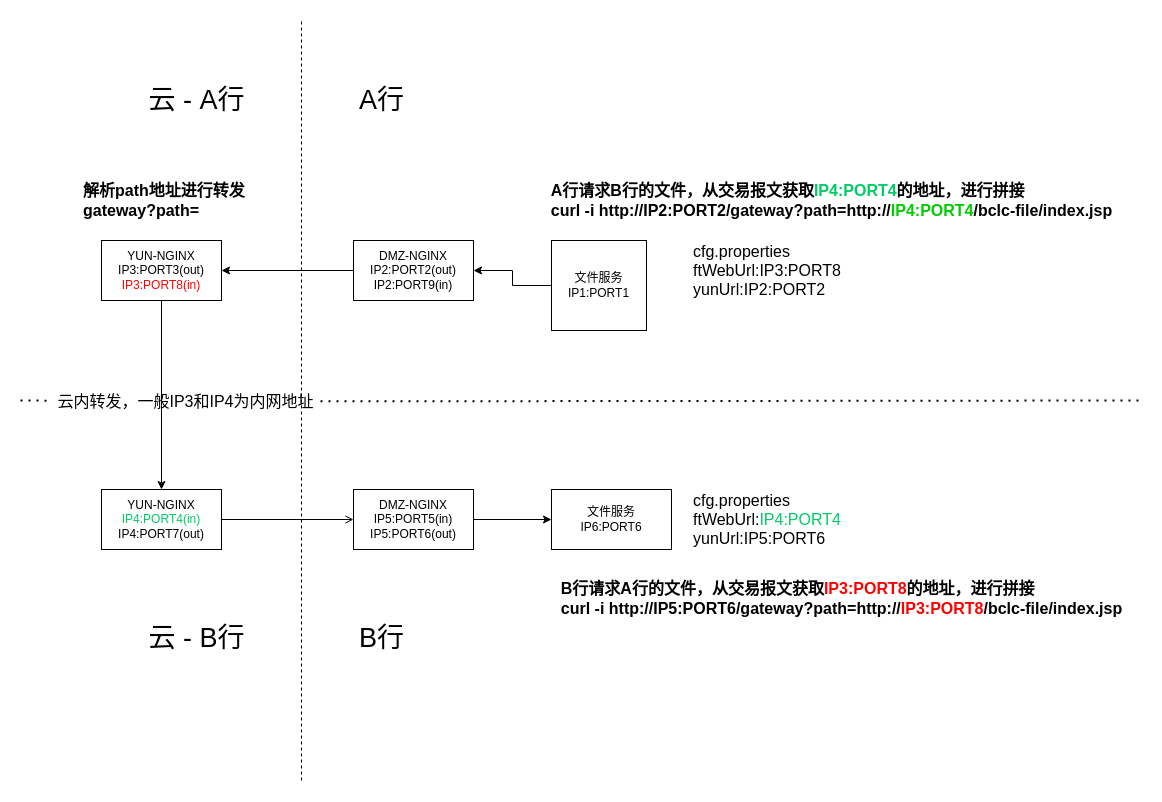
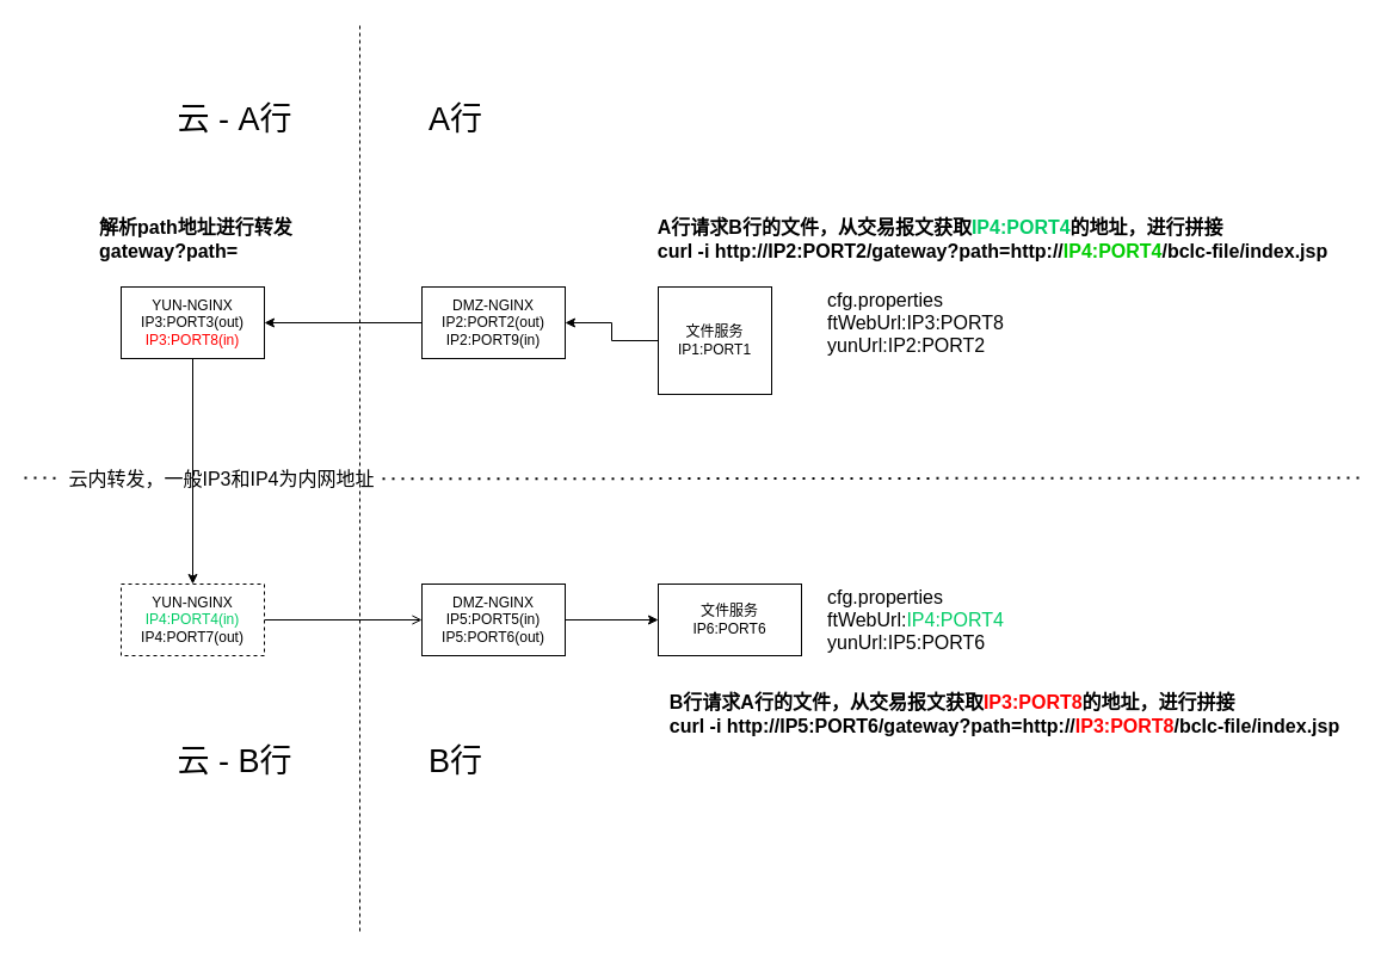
  <mxCell id="0" />
  <mxCell id="1" parent="0" />
  <mxCell id="2" style="edgeStyle=orthogonalEdgeStyle;rounded=0;orthogonalLoop=1;jettySize=auto;html=1;exitX=0;exitY=0.5;exitDx=0;exitDy=0;entryX=1;entryY=0.5;entryDx=0;entryDy=0;" parent="1" source="3" target="5" edge="1"><mxGeometry relative="1" as="geometry" /></mxCell>
  <mxCell id="3" value="文件服务&lt;br&gt;IP1:PORT1" style="rounded=0;whiteSpace=wrap;html=1;" parent="1" vertex="1"><mxGeometry x="551" y="240" width="95" height="90" as="geometry" /></mxCell>
  <mxCell id="4" style="edgeStyle=orthogonalEdgeStyle;rounded=0;orthogonalLoop=1;jettySize=auto;html=1;exitX=0;exitY=0.5;exitDx=0;exitDy=0;entryX=1;entryY=0.5;entryDx=0;entryDy=0;" parent="1" source="5" target="7" edge="1"><mxGeometry relative="1" as="geometry" /></mxCell>
  <mxCell id="5" value="DMZ-NGINX&lt;br&gt;IP2:PORT2(out)&lt;br&gt;IP2:PORT9(in)" style="rounded=0;whiteSpace=wrap;html=1;" parent="1" vertex="1"><mxGeometry x="353" y="240" width="120" height="60" as="geometry" /></mxCell>
  <mxCell id="6" style="edgeStyle=orthogonalEdgeStyle;rounded=0;orthogonalLoop=1;jettySize=auto;html=1;exitX=0.5;exitY=1;exitDx=0;exitDy=0;" parent="1" source="7" target="13" edge="1"><mxGeometry relative="1" as="geometry" /></mxCell>
  <mxCell id="7" value="YUN-NGINX&lt;br&gt;&lt;font&gt;IP3:PORT3&lt;/font&gt;(out)&lt;br&gt;&lt;font color=&quot;#ff0000&quot;&gt;IP3:PORT8(in)&lt;/font&gt;" style="rounded=0;whiteSpace=wrap;html=1;fontColor=#000000;" parent="1" vertex="1"><mxGeometry x="101" y="240" width="120" height="60" as="geometry" /></mxCell>
  <mxCell id="8" value="" style="endArrow=none;dashed=1;html=1;rounded=0;" parent="1" edge="1"><mxGeometry width="50" height="50" relative="1" as="geometry"><mxPoint x="301" y="780" as="sourcePoint" /><mxPoint x="301" y="20" as="targetPoint" /></mxGeometry></mxCell>
  <mxCell id="9" style="edgeStyle=orthogonalEdgeStyle;rounded=0;orthogonalLoop=1;jettySize=auto;html=1;exitX=1;exitY=0.5;exitDx=0;exitDy=0;entryX=0;entryY=0.5;entryDx=0;entryDy=0;" parent="1" source="12" target="10" edge="1"><mxGeometry relative="1" as="geometry"><mxPoint x="603" y="679" as="targetPoint" /></mxGeometry></mxCell>
  <mxCell id="10" value="文件服务&lt;br&gt;IP6:PORT6" style="rounded=0;whiteSpace=wrap;html=1;" parent="1" vertex="1"><mxGeometry x="551" y="489" width="120" height="60" as="geometry" /></mxCell>
  <mxCell id="11" style="edgeStyle=orthogonalEdgeStyle;rounded=0;orthogonalLoop=1;jettySize=auto;html=1;exitX=1;exitY=0.5;exitDx=0;exitDy=0;entryX=0;entryY=0.5;entryDx=0;entryDy=0;endArrow=open;" parent="1" source="13" target="12" edge="1"><mxGeometry relative="1" as="geometry"><mxPoint x="401" y="629" as="targetPoint" /></mxGeometry></mxCell>
  <mxCell id="12" value="DMZ-NGINX&lt;br&gt;IP5:PORT5&lt;span&gt;(in)&lt;br&gt;&lt;/span&gt;IP5:PORT6(out)&lt;span&gt;&lt;br&gt;&lt;/span&gt;" style="rounded=0;whiteSpace=wrap;html=1;fontColor=#000000;" parent="1" vertex="1"><mxGeometry x="353" y="489" width="120" height="60" as="geometry" /></mxCell>
- <mxCell id="13" value="YUN-NGINX&lt;br&gt;&lt;font color=&quot;#00cc66&quot;&gt;IP4:PORT4(in)&lt;br&gt;&lt;/font&gt;IP4:PORT7(out)&lt;font color=&quot;#00cc66&quot;&gt;&lt;br&gt;&lt;/font&gt;" style="rounded=0;whiteSpace=wrap;html=1;" parent="1" vertex="1"><mxGeometry x="101" y="489" width="120" height="60" as="geometry" /></mxCell>
+ <mxCell id="13" value="YUN-NGINX&lt;br&gt;&lt;font color=&quot;#00cc66&quot;&gt;IP4:PORT4(in)&lt;br&gt;&lt;/font&gt;IP4:PORT7(out)&lt;font color=&quot;#00cc66&quot;&gt;&lt;br&gt;&lt;/font&gt;" style="rounded=0;whiteSpace=wrap;html=1;dashed=1;" parent="1" vertex="1"><mxGeometry x="101" y="489" width="120" height="60" as="geometry" /></mxCell>
  <mxCell id="14" value="" style="endArrow=none;dashed=1;html=1;dashPattern=1 3;strokeWidth=2;rounded=0;startArrow=none;" parent="1" source="24" edge="1"><mxGeometry width="50" height="50" relative="1" as="geometry"><mxPoint x="-109" y="400" as="sourcePoint" /><mxPoint x="1140" y="400" as="targetPoint" /></mxGeometry></mxCell>
  <mxCell id="15" value="A行" style="text;html=1;align=center;verticalAlign=middle;resizable=0;points=[];autosize=1;strokeColor=none;fillColor=none;fontSize=27;" parent="1" vertex="1"><mxGeometry x="351" y="80" width="60" height="40" as="geometry" /></mxCell>
  <mxCell id="16" value="B行" style="text;html=1;align=center;verticalAlign=middle;resizable=0;points=[];autosize=1;strokeColor=none;fillColor=none;fontSize=27;" parent="1" vertex="1"><mxGeometry x="351" y="618" width="60" height="40" as="geometry" /></mxCell>
  <mxCell id="17" value="cfg.properties&lt;br&gt;ftWebUrl:IP3:PORT8&lt;br&gt;yunUrl:IP2:PORT2" style="text;html=1;align=left;verticalAlign=middle;resizable=0;points=[];autosize=1;strokeColor=none;fillColor=none;fontSize=16;" parent="1" vertex="1"><mxGeometry x="691" y="240" width="160" height="60" as="geometry" /></mxCell>
  <mxCell id="18" value="解析path地址进行转发&lt;br&gt;gateway?path=&amp;nbsp;" style="text;html=1;align=left;verticalAlign=middle;resizable=0;points=[];autosize=1;strokeColor=none;fillColor=none;fontSize=16;fontStyle=1" parent="1" vertex="1"><mxGeometry x="81" y="180" width="180" height="40" as="geometry" /></mxCell>
  <mxCell id="19" value="cfg.properties&lt;br&gt;ftWebUrl:&lt;font color=&quot;#00cc66&quot;&gt;IP4:PORT4&lt;/font&gt;&lt;br&gt;yunUrl:IP5:PORT6" style="text;html=1;align=left;verticalAlign=middle;resizable=0;points=[];autosize=1;strokeColor=none;fillColor=none;fontSize=16;" parent="1" vertex="1"><mxGeometry x="691" y="489" width="160" height="60" as="geometry" /></mxCell>
  <mxCell id="20" value="&lt;div style=&quot;text-align: left&quot;&gt;&lt;b&gt;&lt;font color=&quot;#000000&quot;&gt;A行请求B行的文件，从交易报文获取&lt;/font&gt;IP4:PORT4&lt;font color=&quot;#000000&quot;&gt;的地址，进行拼接&lt;/font&gt;&lt;/b&gt;&lt;/div&gt;&lt;b&gt;&lt;font color=&quot;#000000&quot;&gt;curl -i http://IP2:PORT2/gateway?path=http://&lt;/font&gt;&lt;font color=&quot;#00cc00&quot;&gt;IP4:PORT4&lt;/font&gt;&lt;font color=&quot;#000000&quot;&gt;/bclc-file/index.jsp&lt;/font&gt;&lt;/b&gt;" style="text;html=1;align=center;verticalAlign=middle;resizable=0;points=[];autosize=1;strokeColor=none;fillColor=none;fontSize=16;fontColor=#00CC66;" parent="1" vertex="1"><mxGeometry x="541" y="180" width="580" height="40" as="geometry" /></mxCell>
  <mxCell id="21" value="云 - A行" style="text;html=1;align=center;verticalAlign=middle;resizable=0;points=[];autosize=1;strokeColor=none;fillColor=none;fontSize=27;" parent="1" vertex="1"><mxGeometry x="141" y="80" width="110" height="40" as="geometry" /></mxCell>
  <mxCell id="22" value="云 - B行" style="text;html=1;align=center;verticalAlign=middle;resizable=0;points=[];autosize=1;strokeColor=none;fillColor=none;fontSize=27;" parent="1" vertex="1"><mxGeometry x="141" y="618" width="110" height="40" as="geometry" /></mxCell>
  <mxCell id="23" value="&lt;div style=&quot;text-align: left&quot;&gt;&lt;b&gt;&lt;font color=&quot;#000000&quot;&gt;B行请求A行的文件，从交易报文获取&lt;/font&gt;&lt;font color=&quot;#ff0000&quot;&gt;IP3:PORT8&lt;/font&gt;&lt;font color=&quot;#000000&quot;&gt;的地址，进行拼接&lt;/font&gt;&lt;/b&gt;&lt;/div&gt;&lt;b&gt;&lt;font color=&quot;#000000&quot;&gt;curl -i http://IP5:PORT6/gateway?path=http://&lt;/font&gt;&lt;font color=&quot;#ff0000&quot;&gt;IP3:PORT8&lt;/font&gt;&lt;font color=&quot;#000000&quot;&gt;/bclc-file/index.jsp&lt;/font&gt;&lt;/b&gt;" style="text;html=1;align=center;verticalAlign=middle;resizable=0;points=[];autosize=1;strokeColor=none;fillColor=none;fontSize=16;fontColor=#00CC66;" parent="1" vertex="1"><mxGeometry x="551" y="578" width="580" height="40" as="geometry" /></mxCell>
  <mxCell id="24" value="云内转发，一般IP3和IP4为内网地址" style="text;html=1;align=center;verticalAlign=middle;resizable=0;points=[];autosize=1;strokeColor=none;fillColor=none;fontSize=16;fontColor=#000000;" parent="1" vertex="1"><mxGeometry x="50" y="391" width="270" height="20" as="geometry" /></mxCell>
  <mxCell id="25" value="" style="endArrow=none;dashed=1;html=1;dashPattern=1 3;strokeWidth=2;rounded=0;" parent="1" target="24" edge="1"><mxGeometry width="50" height="50" relative="1" as="geometry"><mxPoint x="20" y="400" as="sourcePoint" /><mxPoint x="1211" y="400" as="targetPoint" /></mxGeometry></mxCell>
